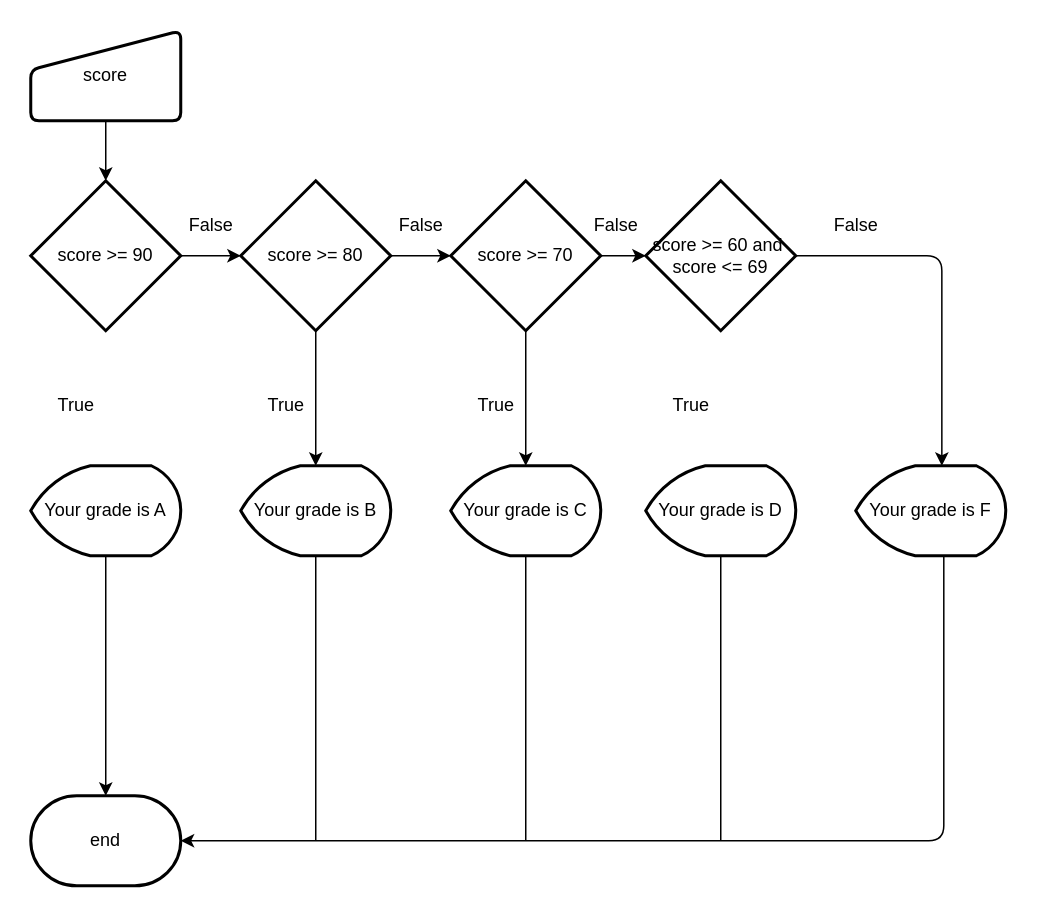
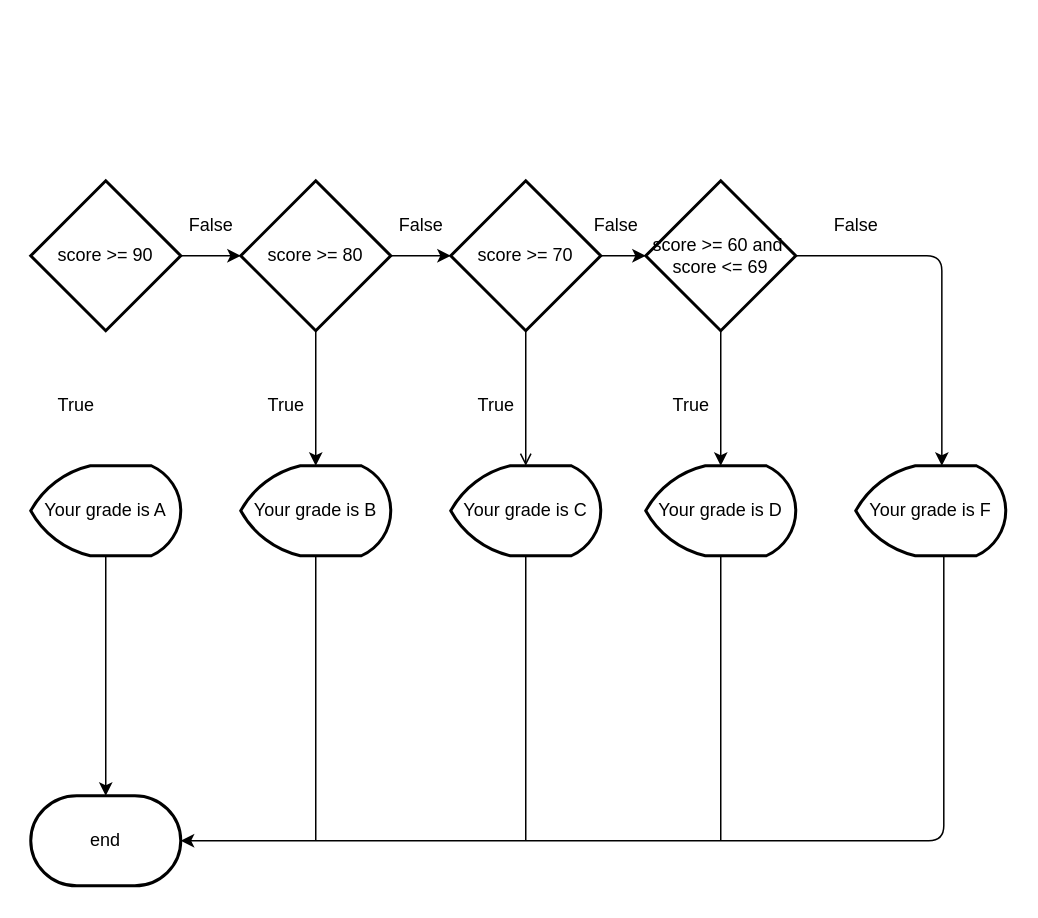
  <mxCell id="0" />
  <mxCell id="1" parent="0" />
  <mxCell id="2" value="end" style="strokeWidth=2;html=1;shape=mxgraph.flowchart.terminator;whiteSpace=wrap;" vertex="1" parent="1"><mxGeometry x="20" y="530" width="100" height="60" as="geometry" /></mxCell>
- <mxCell id="3" style="edgeStyle=none;html=1;entryX=0.5;entryY=0;entryDx=0;entryDy=0;entryPerimeter=0;" edge="1" parent="1" source="4" target="6"><mxGeometry relative="1" as="geometry" /></mxCell>
- <mxCell id="4" value="score" style="html=1;strokeWidth=2;shape=manualInput;whiteSpace=wrap;rounded=1;size=26;arcSize=11;" vertex="1" parent="1"><mxGeometry x="20" y="20" width="100" height="60" as="geometry" /></mxCell>
  <mxCell id="5" style="edgeStyle=none;html=1;entryX=0;entryY=0.5;entryDx=0;entryDy=0;entryPerimeter=0;" edge="1" parent="1" source="6" target="11"><mxGeometry relative="1" as="geometry" /></mxCell>
  <mxCell id="6" value="score &amp;gt;= 90" style="strokeWidth=2;html=1;shape=mxgraph.flowchart.decision;whiteSpace=wrap;" vertex="1" parent="1"><mxGeometry x="20" y="120" width="100" height="100" as="geometry" /></mxCell>
  <mxCell id="7" style="edgeStyle=none;html=1;entryX=0.5;entryY=0;entryDx=0;entryDy=0;entryPerimeter=0;" edge="1" parent="1" source="8" target="2"><mxGeometry relative="1" as="geometry" /></mxCell>
  <mxCell id="8" value="Your grade is A" style="strokeWidth=2;html=1;shape=mxgraph.flowchart.display;whiteSpace=wrap;" vertex="1" parent="1"><mxGeometry x="20" y="310" width="100" height="60" as="geometry" /></mxCell>
  <mxCell id="9" style="edgeStyle=none;html=1;entryX=0.5;entryY=0;entryDx=0;entryDy=0;entryPerimeter=0;" edge="1" parent="1" source="11" target="18"><mxGeometry relative="1" as="geometry" /></mxCell>
  <mxCell id="10" style="edgeStyle=none;html=1;exitX=1;exitY=0.5;exitDx=0;exitDy=0;exitPerimeter=0;" edge="1" parent="1" source="11" target="14"><mxGeometry relative="1" as="geometry" /></mxCell>
  <mxCell id="11" value="score &amp;gt;= 80" style="strokeWidth=2;html=1;shape=mxgraph.flowchart.decision;whiteSpace=wrap;" vertex="1" parent="1"><mxGeometry x="160" y="120" width="100" height="100" as="geometry" /></mxCell>
- <mxCell id="12" style="edgeStyle=none;html=1;entryX=0.5;entryY=0;entryDx=0;entryDy=0;entryPerimeter=0;" edge="1" parent="1" source="14" target="22"><mxGeometry relative="1" as="geometry" /></mxCell>
+ <mxCell id="12" style="edgeStyle=none;html=1;entryX=0.5;entryY=0;entryDx=0;entryDy=0;entryPerimeter=0;endArrow=open;" edge="1" parent="1" source="14" target="22"><mxGeometry relative="1" as="geometry" /></mxCell>
  <mxCell id="13" style="edgeStyle=none;html=1;entryX=0;entryY=0.5;entryDx=0;entryDy=0;entryPerimeter=0;" edge="1" parent="1" source="14" target="16"><mxGeometry relative="1" as="geometry" /></mxCell>
  <mxCell id="14" value="score &amp;gt;= 70" style="strokeWidth=2;html=1;shape=mxgraph.flowchart.decision;whiteSpace=wrap;" vertex="1" parent="1"><mxGeometry x="300" y="120" width="100" height="100" as="geometry" /></mxCell>
+ <mxCell id="15" style="edgeStyle=none;html=1;entryX=0.5;entryY=0;entryDx=0;entryDy=0;entryPerimeter=0;" edge="1" parent="1" source="16" target="20"><mxGeometry relative="1" as="geometry" /></mxCell>
  <mxCell id="16" value="score &amp;gt;= 60 and&amp;nbsp;&lt;br&gt;score &amp;lt;= 69" style="strokeWidth=2;html=1;shape=mxgraph.flowchart.decision;whiteSpace=wrap;" vertex="1" parent="1"><mxGeometry x="430" y="120" width="100" height="100" as="geometry" /></mxCell>
  <mxCell id="17" style="edgeStyle=none;html=1;endArrow=none;endFill=0;" edge="1" parent="1" source="18"><mxGeometry relative="1" as="geometry"><mxPoint x="210" y="560" as="targetPoint" /></mxGeometry></mxCell>
  <mxCell id="18" value="Your grade is B" style="strokeWidth=2;html=1;shape=mxgraph.flowchart.display;whiteSpace=wrap;" vertex="1" parent="1"><mxGeometry x="160" y="310" width="100" height="60" as="geometry" /></mxCell>
  <mxCell id="19" style="edgeStyle=none;html=1;endArrow=none;endFill=0;" edge="1" parent="1" source="20"><mxGeometry relative="1" as="geometry"><mxPoint x="480" y="560" as="targetPoint" /></mxGeometry></mxCell>
  <mxCell id="20" value="Your grade is D" style="strokeWidth=2;html=1;shape=mxgraph.flowchart.display;whiteSpace=wrap;" vertex="1" parent="1"><mxGeometry x="430" y="310" width="100" height="60" as="geometry" /></mxCell>
  <mxCell id="21" style="edgeStyle=none;html=1;endArrow=none;endFill=0;" edge="1" parent="1" source="22"><mxGeometry relative="1" as="geometry"><mxPoint x="350" y="560" as="targetPoint" /></mxGeometry></mxCell>
  <mxCell id="22" value="Your grade is C" style="strokeWidth=2;html=1;shape=mxgraph.flowchart.display;whiteSpace=wrap;" vertex="1" parent="1"><mxGeometry x="300" y="310" width="100" height="60" as="geometry" /></mxCell>
  <mxCell id="23" value="Your grade is F" style="strokeWidth=2;html=1;shape=mxgraph.flowchart.display;whiteSpace=wrap;" vertex="1" parent="1"><mxGeometry x="570" y="310" width="100" height="60" as="geometry" /></mxCell>
  <mxCell id="24" value="" style="edgeStyle=segmentEdgeStyle;endArrow=classic;html=1;entryX=1;entryY=0.5;entryDx=0;entryDy=0;entryPerimeter=0;exitX=0.587;exitY=1;exitDx=0;exitDy=0;exitPerimeter=0;" edge="1" parent="1" source="23" target="2"><mxGeometry width="50" height="50" relative="1" as="geometry"><mxPoint x="680" y="560" as="sourcePoint" /><mxPoint x="610" y="500" as="targetPoint" /><Array as="points"><mxPoint x="629" y="560" /></Array></mxGeometry></mxCell>
  <mxCell id="25" value="" style="edgeStyle=segmentEdgeStyle;endArrow=classic;html=1;entryX=0.574;entryY=0;entryDx=0;entryDy=0;entryPerimeter=0;exitX=1;exitY=0.5;exitDx=0;exitDy=0;exitPerimeter=0;" edge="1" parent="1" source="16" target="23"><mxGeometry width="50" height="50" relative="1" as="geometry"><mxPoint x="580" y="170" as="sourcePoint" /><mxPoint x="630" y="120" as="targetPoint" /></mxGeometry></mxCell>
  <mxCell id="26" value="True" style="text;html=1;align=center;verticalAlign=middle;resizable=0;points=[];autosize=1;strokeColor=none;fillColor=none;" vertex="1" parent="1"><mxGeometry x="170" y="260" width="40" height="20" as="geometry" /></mxCell>
  <mxCell id="27" value="True" style="text;html=1;align=center;verticalAlign=middle;resizable=0;points=[];autosize=1;strokeColor=none;fillColor=none;" vertex="1" parent="1"><mxGeometry x="30" y="260" width="40" height="20" as="geometry" /></mxCell>
  <mxCell id="28" value="True" style="text;html=1;align=center;verticalAlign=middle;resizable=0;points=[];autosize=1;strokeColor=none;fillColor=none;" vertex="1" parent="1"><mxGeometry x="310" y="260" width="40" height="20" as="geometry" /></mxCell>
  <mxCell id="29" value="True" style="text;html=1;align=center;verticalAlign=middle;resizable=0;points=[];autosize=1;strokeColor=none;fillColor=none;" vertex="1" parent="1"><mxGeometry x="440" y="260" width="40" height="20" as="geometry" /></mxCell>
  <mxCell id="30" value="False" style="text;html=1;align=center;verticalAlign=middle;resizable=0;points=[];autosize=1;strokeColor=none;fillColor=none;" vertex="1" parent="1"><mxGeometry x="120" y="140" width="40" height="20" as="geometry" /></mxCell>
  <mxCell id="31" value="False" style="text;html=1;align=center;verticalAlign=middle;resizable=0;points=[];autosize=1;strokeColor=none;fillColor=none;" vertex="1" parent="1"><mxGeometry x="260" y="140" width="40" height="20" as="geometry" /></mxCell>
  <mxCell id="32" value="False" style="text;html=1;align=center;verticalAlign=middle;resizable=0;points=[];autosize=1;strokeColor=none;fillColor=none;" vertex="1" parent="1"><mxGeometry x="390" y="140" width="40" height="20" as="geometry" /></mxCell>
  <mxCell id="33" value="False" style="text;html=1;align=center;verticalAlign=middle;resizable=0;points=[];autosize=1;strokeColor=none;fillColor=none;" vertex="1" parent="1"><mxGeometry x="550" y="140" width="40" height="20" as="geometry" /></mxCell>
